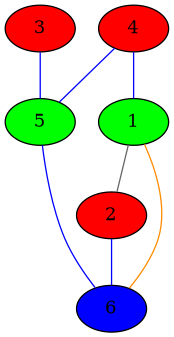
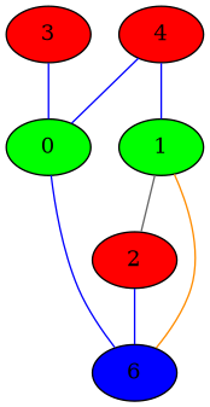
  graph {
    node [fillcolor=red style=filled]
    edge [color=blue]
    1 [fillcolor=green]
    2
    6 [fillcolor=blue]
    3
-   5 [fillcolor=green]
+   5 [fillcolor=green label=0]
    4
    1 -- 2 [color=gray40]
    2 -- 6
    6 -- 1 [color=darkorange]
    3 -- 5
    5 -- 6
    4 -- 1
    4 -- 5
  }
